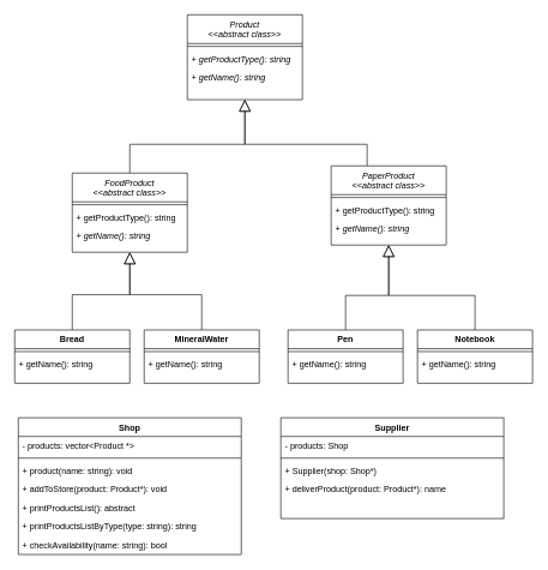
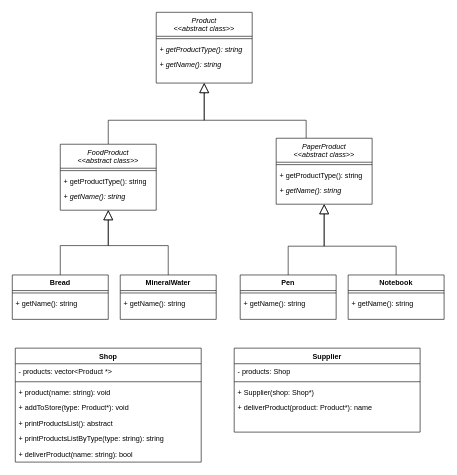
  <mxCell id="0" />
  <mxCell id="1" parent="0" />
  <mxCell id="2" value="Product&#10;&lt;&lt;abstract class&gt;&gt;" style="swimlane;fontStyle=2;align=center;verticalAlign=top;childLayout=stackLayout;horizontal=1;startSize=40;horizontalStack=0;resizeParent=1;resizeLast=0;collapsible=1;marginBottom=0;rounded=0;shadow=0;strokeWidth=1;" parent="1" vertex="1"><mxGeometry x="260" y="20" width="160" height="118" as="geometry"><mxRectangle x="230" y="140" width="160" height="26" as="alternateBounds" /></mxGeometry></mxCell>
  <mxCell id="3" value="" style="line;html=1;strokeWidth=1;align=left;verticalAlign=middle;spacingTop=-1;spacingLeft=3;spacingRight=3;rotatable=0;labelPosition=right;points=[];portConstraint=eastwest;" parent="2" vertex="1"><mxGeometry y="40" width="160" height="8" as="geometry" /></mxCell>
  <mxCell id="4" value="+ getProductType(): string" style="text;align=left;verticalAlign=top;spacingLeft=4;spacingRight=4;overflow=hidden;rotatable=0;points=[[0,0.5],[1,0.5]];portConstraint=eastwest;fontStyle=2" parent="2" vertex="1"><mxGeometry y="48" width="160" height="26" as="geometry" /></mxCell>
  <mxCell id="5" value="+ getName(): string" style="text;align=left;verticalAlign=top;spacingLeft=4;spacingRight=4;overflow=hidden;rotatable=0;points=[[0,0.5],[1,0.5]];portConstraint=eastwest;fontStyle=2" parent="2" vertex="1"><mxGeometry y="74" width="160" height="26" as="geometry" /></mxCell>
  <mxCell id="6" style="edgeStyle=orthogonalEdgeStyle;rounded=0;orthogonalLoop=1;jettySize=auto;html=1;endArrow=block;endFill=0;endSize=14;startSize=14;" parent="1" source="7" target="2" edge="1"><mxGeometry relative="1" as="geometry"><Array as="points"><mxPoint x="180" y="200" /><mxPoint x="340" y="200" /></Array></mxGeometry></mxCell>
  <mxCell id="7" value="FoodProduct&#10;&lt;&lt;abstract class&gt;&gt;" style="swimlane;fontStyle=2;align=center;verticalAlign=top;childLayout=stackLayout;horizontal=1;startSize=40;horizontalStack=0;resizeParent=1;resizeLast=0;collapsible=1;marginBottom=0;rounded=0;shadow=0;strokeWidth=1;" parent="1" vertex="1"><mxGeometry x="100" y="240" width="160" height="110" as="geometry"><mxRectangle x="230" y="140" width="160" height="26" as="alternateBounds" /></mxGeometry></mxCell>
  <mxCell id="8" value="" style="line;html=1;strokeWidth=1;align=left;verticalAlign=middle;spacingTop=-1;spacingLeft=3;spacingRight=3;rotatable=0;labelPosition=right;points=[];portConstraint=eastwest;" parent="7" vertex="1"><mxGeometry y="40" width="160" height="8" as="geometry" /></mxCell>
  <mxCell id="9" value="+ getProductType(): string" style="text;align=left;verticalAlign=top;spacingLeft=4;spacingRight=4;overflow=hidden;rotatable=0;points=[[0,0.5],[1,0.5]];portConstraint=eastwest;fontStyle=0" parent="7" vertex="1"><mxGeometry y="48" width="160" height="26" as="geometry" /></mxCell>
  <mxCell id="10" value="+ getName(): string" style="text;align=left;verticalAlign=top;spacingLeft=4;spacingRight=4;overflow=hidden;rotatable=0;points=[[0,0.5],[1,0.5]];portConstraint=eastwest;fontStyle=2" parent="7" vertex="1"><mxGeometry y="74" width="160" height="26" as="geometry" /></mxCell>
  <mxCell id="11" style="edgeStyle=orthogonalEdgeStyle;rounded=0;orthogonalLoop=1;jettySize=auto;html=1;endArrow=block;endFill=0;endSize=14;startSize=14;" parent="1" source="12" target="2" edge="1"><mxGeometry relative="1" as="geometry"><Array as="points"><mxPoint x="510" y="200" /><mxPoint x="340" y="200" /></Array></mxGeometry></mxCell>
  <mxCell id="12" value="PaperProduct&#10;&lt;&lt;abstract class&gt;&gt;" style="swimlane;fontStyle=2;align=center;verticalAlign=top;childLayout=stackLayout;horizontal=1;startSize=40;horizontalStack=0;resizeParent=1;resizeLast=0;collapsible=1;marginBottom=0;rounded=0;shadow=0;strokeWidth=1;" parent="1" vertex="1"><mxGeometry x="460" y="230" width="160" height="110" as="geometry"><mxRectangle x="230" y="140" width="160" height="26" as="alternateBounds" /></mxGeometry></mxCell>
  <mxCell id="13" value="" style="line;html=1;strokeWidth=1;align=left;verticalAlign=middle;spacingTop=-1;spacingLeft=3;spacingRight=3;rotatable=0;labelPosition=right;points=[];portConstraint=eastwest;" parent="12" vertex="1"><mxGeometry y="40" width="160" height="8" as="geometry" /></mxCell>
  <mxCell id="14" value="+ getProductType(): string" style="text;align=left;verticalAlign=top;spacingLeft=4;spacingRight=4;overflow=hidden;rotatable=0;points=[[0,0.5],[1,0.5]];portConstraint=eastwest;fontStyle=0" parent="12" vertex="1"><mxGeometry y="48" width="160" height="26" as="geometry" /></mxCell>
  <mxCell id="15" value="+ getName(): string" style="text;align=left;verticalAlign=top;spacingLeft=4;spacingRight=4;overflow=hidden;rotatable=0;points=[[0,0.5],[1,0.5]];portConstraint=eastwest;fontStyle=2" parent="12" vertex="1"><mxGeometry y="74" width="160" height="26" as="geometry" /></mxCell>
  <mxCell id="16" style="edgeStyle=orthogonalEdgeStyle;rounded=0;orthogonalLoop=1;jettySize=auto;html=1;endArrow=block;endFill=0;endSize=14;startSize=14;" parent="1" source="17" target="7" edge="1"><mxGeometry relative="1" as="geometry" /></mxCell>
  <mxCell id="17" value="Bread" style="swimlane;fontStyle=1;align=center;verticalAlign=top;childLayout=stackLayout;horizontal=1;startSize=26;horizontalStack=0;resizeParent=1;resizeLast=0;collapsible=1;marginBottom=0;rounded=0;shadow=0;strokeWidth=1;" parent="1" vertex="1"><mxGeometry x="20" y="458" width="160" height="74" as="geometry"><mxRectangle x="230" y="140" width="160" height="26" as="alternateBounds" /></mxGeometry></mxCell>
  <mxCell id="18" value="" style="line;html=1;strokeWidth=1;align=left;verticalAlign=middle;spacingTop=-1;spacingLeft=3;spacingRight=3;rotatable=0;labelPosition=right;points=[];portConstraint=eastwest;" parent="17" vertex="1"><mxGeometry y="26" width="160" height="8" as="geometry" /></mxCell>
  <mxCell id="19" value="+ getName(): string" style="text;align=left;verticalAlign=top;spacingLeft=4;spacingRight=4;overflow=hidden;rotatable=0;points=[[0,0.5],[1,0.5]];portConstraint=eastwest;fontStyle=0" parent="17" vertex="1"><mxGeometry y="34" width="160" height="26" as="geometry" /></mxCell>
  <mxCell id="20" style="edgeStyle=orthogonalEdgeStyle;rounded=0;orthogonalLoop=1;jettySize=auto;html=1;endArrow=block;endFill=0;endSize=14;startSize=14;" parent="1" source="21" target="7" edge="1"><mxGeometry relative="1" as="geometry" /></mxCell>
  <mxCell id="21" value="MineralWater" style="swimlane;fontStyle=1;align=center;verticalAlign=top;childLayout=stackLayout;horizontal=1;startSize=26;horizontalStack=0;resizeParent=1;resizeLast=0;collapsible=1;marginBottom=0;rounded=0;shadow=0;strokeWidth=1;" parent="1" vertex="1"><mxGeometry x="200" y="458" width="160" height="74" as="geometry"><mxRectangle x="230" y="140" width="160" height="26" as="alternateBounds" /></mxGeometry></mxCell>
  <mxCell id="22" value="" style="line;html=1;strokeWidth=1;align=left;verticalAlign=middle;spacingTop=-1;spacingLeft=3;spacingRight=3;rotatable=0;labelPosition=right;points=[];portConstraint=eastwest;" parent="21" vertex="1"><mxGeometry y="26" width="160" height="8" as="geometry" /></mxCell>
  <mxCell id="23" value="+ getName(): string" style="text;align=left;verticalAlign=top;spacingLeft=4;spacingRight=4;overflow=hidden;rotatable=0;points=[[0,0.5],[1,0.5]];portConstraint=eastwest;fontStyle=0" parent="21" vertex="1"><mxGeometry y="34" width="160" height="26" as="geometry" /></mxCell>
  <mxCell id="24" style="edgeStyle=orthogonalEdgeStyle;rounded=0;orthogonalLoop=1;jettySize=auto;html=1;endArrow=block;endFill=0;endSize=14;startSize=14;" parent="1" source="25" target="12" edge="1"><mxGeometry relative="1" as="geometry"><Array as="points"><mxPoint x="480" y="410" /><mxPoint x="540" y="410" /></Array></mxGeometry></mxCell>
  <mxCell id="25" value="Pen" style="swimlane;fontStyle=1;align=center;verticalAlign=top;childLayout=stackLayout;horizontal=1;startSize=26;horizontalStack=0;resizeParent=1;resizeLast=0;collapsible=1;marginBottom=0;rounded=0;shadow=0;strokeWidth=1;" parent="1" vertex="1"><mxGeometry x="400" y="458" width="160" height="74" as="geometry"><mxRectangle x="230" y="140" width="160" height="26" as="alternateBounds" /></mxGeometry></mxCell>
  <mxCell id="26" value="" style="line;html=1;strokeWidth=1;align=left;verticalAlign=middle;spacingTop=-1;spacingLeft=3;spacingRight=3;rotatable=0;labelPosition=right;points=[];portConstraint=eastwest;" parent="25" vertex="1"><mxGeometry y="26" width="160" height="8" as="geometry" /></mxCell>
  <mxCell id="27" value="+ getName(): string" style="text;align=left;verticalAlign=top;spacingLeft=4;spacingRight=4;overflow=hidden;rotatable=0;points=[[0,0.5],[1,0.5]];portConstraint=eastwest;fontStyle=0" parent="25" vertex="1"><mxGeometry y="34" width="160" height="26" as="geometry" /></mxCell>
  <mxCell id="28" style="edgeStyle=orthogonalEdgeStyle;rounded=0;orthogonalLoop=1;jettySize=auto;html=1;endArrow=block;endFill=0;endSize=14;startSize=14;" parent="1" source="29" target="12" edge="1"><mxGeometry relative="1" as="geometry"><Array as="points"><mxPoint x="660" y="410" /><mxPoint x="540" y="410" /></Array></mxGeometry></mxCell>
  <mxCell id="29" value="Notebook" style="swimlane;fontStyle=1;align=center;verticalAlign=top;childLayout=stackLayout;horizontal=1;startSize=26;horizontalStack=0;resizeParent=1;resizeLast=0;collapsible=1;marginBottom=0;rounded=0;shadow=0;strokeWidth=1;" parent="1" vertex="1"><mxGeometry x="580" y="458" width="160" height="74" as="geometry"><mxRectangle x="230" y="140" width="160" height="26" as="alternateBounds" /></mxGeometry></mxCell>
  <mxCell id="30" value="" style="line;html=1;strokeWidth=1;align=left;verticalAlign=middle;spacingTop=-1;spacingLeft=3;spacingRight=3;rotatable=0;labelPosition=right;points=[];portConstraint=eastwest;" parent="29" vertex="1"><mxGeometry y="26" width="160" height="8" as="geometry" /></mxCell>
  <mxCell id="31" value="+ getName(): string" style="text;align=left;verticalAlign=top;spacingLeft=4;spacingRight=4;overflow=hidden;rotatable=0;points=[[0,0.5],[1,0.5]];portConstraint=eastwest;fontStyle=0" parent="29" vertex="1"><mxGeometry y="34" width="160" height="26" as="geometry" /></mxCell>
  <mxCell id="32" value="Shop" style="swimlane;fontStyle=1;align=center;verticalAlign=top;childLayout=stackLayout;horizontal=1;startSize=26;horizontalStack=0;resizeParent=1;resizeLast=0;collapsible=1;marginBottom=0;rounded=0;shadow=0;strokeWidth=1;" parent="1" vertex="1"><mxGeometry x="25" y="580" width="310" height="190" as="geometry"><mxRectangle x="230" y="140" width="160" height="26" as="alternateBounds" /></mxGeometry></mxCell>
  <mxCell id="33" value="- products: vector&lt;Product *&gt;" style="text;align=left;verticalAlign=top;spacingLeft=4;spacingRight=4;overflow=hidden;rotatable=0;points=[[0,0.5],[1,0.5]];portConstraint=eastwest;fontStyle=0" parent="32" vertex="1"><mxGeometry y="26" width="310" height="26" as="geometry" /></mxCell>
  <mxCell id="34" value="" style="line;html=1;strokeWidth=1;align=left;verticalAlign=middle;spacingTop=-1;spacingLeft=3;spacingRight=3;rotatable=0;labelPosition=right;points=[];portConstraint=eastwest;" parent="32" vertex="1"><mxGeometry y="52" width="310" height="8" as="geometry" /></mxCell>
  <mxCell id="35" value="+ product(name: string): void" style="text;align=left;verticalAlign=top;spacingLeft=4;spacingRight=4;overflow=hidden;rotatable=0;points=[[0,0.5],[1,0.5]];portConstraint=eastwest;fontStyle=0" parent="32" vertex="1"><mxGeometry y="60" width="310" height="26" as="geometry" /></mxCell>
- <mxCell id="36" value="+ addToStore(product: Product*): void" style="text;align=left;verticalAlign=top;spacingLeft=4;spacingRight=4;overflow=hidden;rotatable=0;points=[[0,0.5],[1,0.5]];portConstraint=eastwest;fontStyle=0" parent="32" vertex="1"><mxGeometry y="86" width="310" height="26" as="geometry" /></mxCell>
+ <mxCell id="36" value="+ addToStore(type: Product*): void" style="text;align=left;verticalAlign=top;spacingLeft=4;spacingRight=4;overflow=hidden;rotatable=0;points=[[0,0.5],[1,0.5]];portConstraint=eastwest;fontStyle=0" parent="32" vertex="1"><mxGeometry y="86" width="310" height="26" as="geometry" /></mxCell>
  <mxCell id="37" value="+ printProductsList(): abstract" style="text;align=left;verticalAlign=top;spacingLeft=4;spacingRight=4;overflow=hidden;rotatable=0;points=[[0,0.5],[1,0.5]];portConstraint=eastwest;fontStyle=0" parent="32" vertex="1"><mxGeometry y="112" width="310" height="26" as="geometry" /></mxCell>
  <mxCell id="38" value="+ printProductsListByType(type: string): string" style="text;align=left;verticalAlign=top;spacingLeft=4;spacingRight=4;overflow=hidden;rotatable=0;points=[[0,0.5],[1,0.5]];portConstraint=eastwest;fontStyle=0" parent="32" vertex="1"><mxGeometry y="138" width="310" height="26" as="geometry" /></mxCell>
- <mxCell id="39" value="+ checkAvailability(name: string): bool" style="text;align=left;verticalAlign=top;spacingLeft=4;spacingRight=4;overflow=hidden;rotatable=0;points=[[0,0.5],[1,0.5]];portConstraint=eastwest;fontStyle=0" vertex="1" parent="32"><mxGeometry y="164" width="310" height="26" as="geometry" /></mxCell>
+ <mxCell id="39" value="+ deliverProduct(name: string): bool" style="text;align=left;verticalAlign=top;spacingLeft=4;spacingRight=4;overflow=hidden;rotatable=0;points=[[0,0.5],[1,0.5]];portConstraint=eastwest;fontStyle=0" vertex="1" parent="32"><mxGeometry y="164" width="310" height="26" as="geometry" /></mxCell>
  <mxCell id="40" value="Supplier" style="swimlane;fontStyle=1;align=center;verticalAlign=top;childLayout=stackLayout;horizontal=1;startSize=26;horizontalStack=0;resizeParent=1;resizeLast=0;collapsible=1;marginBottom=0;rounded=0;shadow=0;strokeWidth=1;" parent="1" vertex="1"><mxGeometry x="390" y="580" width="310" height="140" as="geometry"><mxRectangle x="230" y="140" width="160" height="26" as="alternateBounds" /></mxGeometry></mxCell>
  <mxCell id="41" value="- products: Shop" style="text;align=left;verticalAlign=top;spacingLeft=4;spacingRight=4;overflow=hidden;rotatable=0;points=[[0,0.5],[1,0.5]];portConstraint=eastwest;fontStyle=0" parent="40" vertex="1"><mxGeometry y="26" width="310" height="26" as="geometry" /></mxCell>
  <mxCell id="42" value="" style="line;html=1;strokeWidth=1;align=left;verticalAlign=middle;spacingTop=-1;spacingLeft=3;spacingRight=3;rotatable=0;labelPosition=right;points=[];portConstraint=eastwest;" parent="40" vertex="1"><mxGeometry y="52" width="310" height="8" as="geometry" /></mxCell>
  <mxCell id="43" value="+ Supplier(shop: Shop*)" style="text;align=left;verticalAlign=top;spacingLeft=4;spacingRight=4;overflow=hidden;rotatable=0;points=[[0,0.5],[1,0.5]];portConstraint=eastwest;fontStyle=0" parent="40" vertex="1"><mxGeometry y="60" width="310" height="26" as="geometry" /></mxCell>
  <mxCell id="44" value="+ deliverProduct(product: Product*): name" style="text;align=left;verticalAlign=top;spacingLeft=4;spacingRight=4;overflow=hidden;rotatable=0;points=[[0,0.5],[1,0.5]];portConstraint=eastwest;fontStyle=0" parent="40" vertex="1"><mxGeometry y="86" width="310" height="26" as="geometry" /></mxCell>
